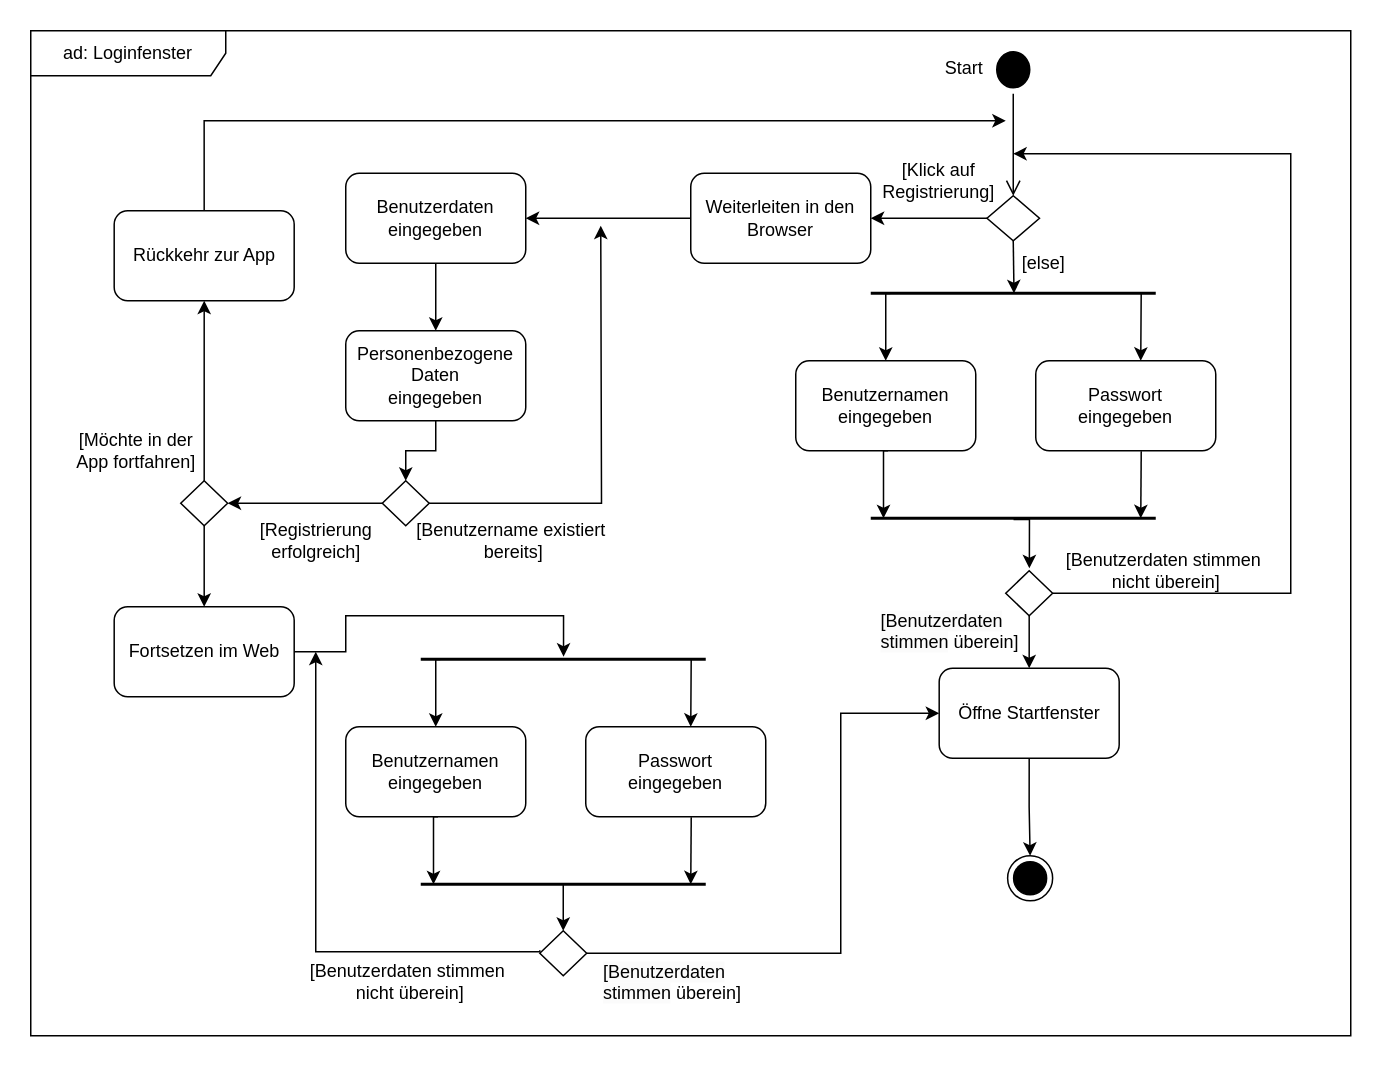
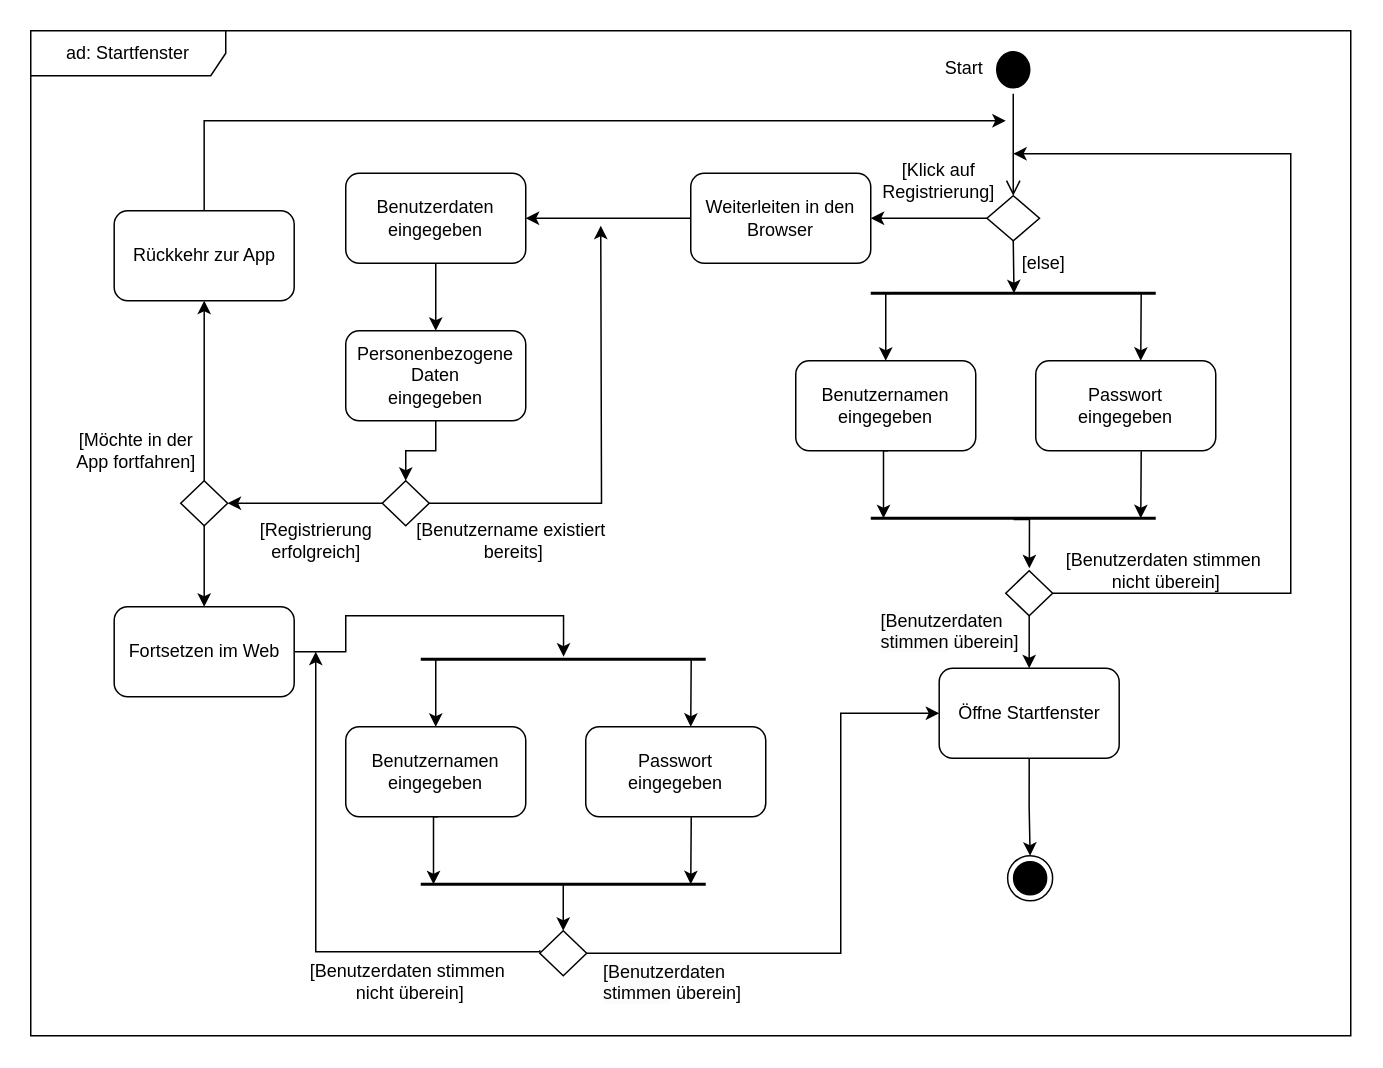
  <mxCell id="0" />
  <mxCell id="1" parent="0" />
  <mxCell id="2" value="" style="ellipse;html=1;shape=startState;fillColor=#000000;strokeColor=#000000;" vertex="1" parent="1"><mxGeometry x="660" y="30" width="30" height="32" as="geometry" /></mxCell>
  <mxCell id="3" value="" style="edgeStyle=orthogonalEdgeStyle;html=1;verticalAlign=bottom;endArrow=open;endSize=8;strokeColor=#000000;rounded=0;entryX=0.5;entryY=0;entryDx=0;entryDy=0;" edge="1" source="2" parent="1" target="19"><mxGeometry relative="1" as="geometry"><mxPoint x="676" y="140" as="targetPoint" /></mxGeometry></mxCell>
  <mxCell id="4" value="Benutzernamen&lt;br&gt;eingegeben" style="rounded=1;whiteSpace=wrap;html=1;" vertex="1" parent="1"><mxGeometry x="530" y="240" width="120" height="60" as="geometry" /></mxCell>
  <mxCell id="5" style="edgeStyle=orthogonalEdgeStyle;rounded=0;orthogonalLoop=1;jettySize=auto;html=1;exitX=0.05;exitY=0.513;exitDx=0;exitDy=0;exitPerimeter=0;entryX=0.5;entryY=0;entryDx=0;entryDy=0;" edge="1" parent="1" source="6" target="4"><mxGeometry relative="1" as="geometry"><mxPoint x="580" y="240" as="targetPoint" /><Array as="points"><mxPoint x="593" y="195" /><mxPoint x="590" y="195" /></Array></mxGeometry></mxCell>
  <mxCell id="6" value="" style="line;strokeWidth=2;html=1;" vertex="1" parent="1"><mxGeometry x="580" y="190" width="190" height="10" as="geometry" /></mxCell>
  <mxCell id="7" value="Passwort&lt;br&gt;eingegeben" style="rounded=1;whiteSpace=wrap;html=1;" vertex="1" parent="1"><mxGeometry x="690" y="240" width="120" height="60" as="geometry" /></mxCell>
  <mxCell id="8" style="edgeStyle=orthogonalEdgeStyle;rounded=0;orthogonalLoop=1;jettySize=auto;html=1;exitX=0.949;exitY=0.632;exitDx=0;exitDy=0;exitPerimeter=0;" edge="1" parent="1" source="6"><mxGeometry relative="1" as="geometry"><mxPoint x="751" y="196" as="sourcePoint" /><mxPoint x="760" y="240" as="targetPoint" /><Array as="points"><mxPoint x="760" y="195" /><mxPoint x="760" y="195" /></Array></mxGeometry></mxCell>
  <mxCell id="9" style="edgeStyle=orthogonalEdgeStyle;rounded=0;orthogonalLoop=1;jettySize=auto;html=1;exitX=0.058;exitY=0.542;exitDx=0;exitDy=0;exitPerimeter=0;entryX=0.5;entryY=0;entryDx=0;entryDy=0;" edge="1" parent="1"><mxGeometry relative="1" as="geometry"><mxPoint x="588.5" y="300" as="sourcePoint" /><mxPoint x="588.5" y="345" as="targetPoint" /><Array as="points"><mxPoint x="591.5" y="300" /><mxPoint x="588.5" y="300" /></Array></mxGeometry></mxCell>
  <mxCell id="10" style="edgeStyle=orthogonalEdgeStyle;rounded=0;orthogonalLoop=1;jettySize=auto;html=1;exitX=0.586;exitY=1.006;exitDx=0;exitDy=0;exitPerimeter=0;entryX=0.5;entryY=0;entryDx=0;entryDy=0;" edge="1" parent="1" source="7"><mxGeometry relative="1" as="geometry"><mxPoint x="762" y="301" as="sourcePoint" /><mxPoint x="760" y="345" as="targetPoint" /><Array as="points"><mxPoint x="760" y="300" /></Array></mxGeometry></mxCell>
  <mxCell id="11" style="edgeStyle=orthogonalEdgeStyle;rounded=0;orthogonalLoop=1;jettySize=auto;html=1;exitX=0.501;exitY=0.586;exitDx=0;exitDy=0;exitPerimeter=0;entryX=0.504;entryY=-0.054;entryDx=0;entryDy=0;entryPerimeter=0;" edge="1" parent="1" source="12" target="15"><mxGeometry relative="1" as="geometry"><Array as="points" /></mxGeometry></mxCell>
  <mxCell id="12" value="" style="line;strokeWidth=2;html=1;" vertex="1" parent="1"><mxGeometry x="580" y="340" width="190" height="10" as="geometry" /></mxCell>
  <mxCell id="13" style="edgeStyle=orthogonalEdgeStyle;rounded=0;orthogonalLoop=1;jettySize=auto;html=1;exitX=1;exitY=0.5;exitDx=0;exitDy=0;" edge="1" parent="1" source="15"><mxGeometry relative="1" as="geometry"><mxPoint x="675" y="102" as="targetPoint" /><Array as="points"><mxPoint x="860" y="395" /><mxPoint x="860" y="102" /></Array></mxGeometry></mxCell>
  <mxCell id="14" style="edgeStyle=orthogonalEdgeStyle;rounded=0;orthogonalLoop=1;jettySize=auto;html=1;exitX=0.5;exitY=1;exitDx=0;exitDy=0;entryX=0.5;entryY=0;entryDx=0;entryDy=0;" edge="1" parent="1" source="15" target="27"><mxGeometry relative="1" as="geometry"><mxPoint x="530" y="395" as="targetPoint" /></mxGeometry></mxCell>
  <mxCell id="15" value="" style="rhombus;whiteSpace=wrap;html=1;" vertex="1" parent="1"><mxGeometry x="670" y="380" width="31.25" height="30" as="geometry" /></mxCell>
  <mxCell id="16" value="[Benutzerdaten stimmen&lt;br&gt;&amp;nbsp;nicht überein]" style="text;html=1;align=center;verticalAlign=middle;resizable=0;points=[];autosize=1;strokeColor=none;fillColor=none;" vertex="1" parent="1"><mxGeometry x="700" y="360" width="150" height="40" as="geometry" /></mxCell>
  <mxCell id="17" value="Start" style="text;html=1;align=center;verticalAlign=middle;resizable=0;points=[];autosize=1;strokeColor=none;fillColor=none;" vertex="1" parent="1"><mxGeometry x="617" y="30" width="50" height="30" as="geometry" /></mxCell>
  <mxCell id="18" style="edgeStyle=orthogonalEdgeStyle;rounded=0;orthogonalLoop=1;jettySize=auto;html=1;exitX=0;exitY=0.5;exitDx=0;exitDy=0;entryX=1;entryY=0.5;entryDx=0;entryDy=0;" edge="1" parent="1" source="19" target="22"><mxGeometry relative="1" as="geometry" /></mxCell>
  <mxCell id="19" value="" style="rhombus;whiteSpace=wrap;html=1;" vertex="1" parent="1"><mxGeometry x="657.5" y="130" width="35" height="30" as="geometry" /></mxCell>
  <mxCell id="20" style="edgeStyle=orthogonalEdgeStyle;rounded=0;orthogonalLoop=1;jettySize=auto;html=1;exitX=0.5;exitY=1;exitDx=0;exitDy=0;" edge="1" parent="1" source="19"><mxGeometry relative="1" as="geometry"><mxPoint x="674.5" y="180" as="sourcePoint" /><mxPoint x="675.5" y="195" as="targetPoint" /></mxGeometry></mxCell>
  <mxCell id="21" style="edgeStyle=orthogonalEdgeStyle;rounded=0;orthogonalLoop=1;jettySize=auto;html=1;exitX=0;exitY=0.5;exitDx=0;exitDy=0;" edge="1" parent="1" source="22" target="29"><mxGeometry relative="1" as="geometry"><mxPoint x="330" y="145.333" as="targetPoint" /></mxGeometry></mxCell>
  <mxCell id="22" value="Weiterleiten in den&lt;br&gt;Browser" style="rounded=1;whiteSpace=wrap;html=1;" vertex="1" parent="1"><mxGeometry x="460" y="115" width="120" height="60" as="geometry" /></mxCell>
  <mxCell id="23" value="[Klick auf &lt;br&gt;Registrierung]" style="text;html=1;align=center;verticalAlign=middle;resizable=0;points=[];autosize=1;strokeColor=none;fillColor=none;" vertex="1" parent="1"><mxGeometry x="575" y="100" width="100" height="40" as="geometry" /></mxCell>
  <mxCell id="24" value="" style="ellipse;html=1;shape=endState;fillColor=#000000;strokeColor=#000000;" vertex="1" parent="1"><mxGeometry x="671.25" y="570" width="30" height="30" as="geometry" /></mxCell>
  <mxCell id="25" value="&lt;span style=&quot;color: rgb(0, 0, 0); font-family: Helvetica; font-size: 12px; font-style: normal; font-variant-ligatures: normal; font-variant-caps: normal; font-weight: 400; letter-spacing: normal; orphans: 2; text-align: center; text-indent: 0px; text-transform: none; widows: 2; word-spacing: 0px; -webkit-text-stroke-width: 0px; white-space: nowrap; background-color: rgb(251, 251, 251); text-decoration-thickness: initial; text-decoration-style: initial; text-decoration-color: initial; display: inline !important; float: none;&quot;&gt;[Benutzerdaten &lt;br&gt;stimmen&lt;/span&gt;&lt;span style=&quot;text-align: center; text-wrap: nowrap;&quot;&gt;&amp;nbsp;überein]&lt;/span&gt;" style="text;whiteSpace=wrap;html=1;" vertex="1" parent="1"><mxGeometry x="585" y="400" width="100" height="38" as="geometry" /></mxCell>
  <mxCell id="26" style="edgeStyle=orthogonalEdgeStyle;rounded=0;orthogonalLoop=1;jettySize=auto;html=1;exitX=0.5;exitY=1;exitDx=0;exitDy=0;entryX=0.5;entryY=0;entryDx=0;entryDy=0;" edge="1" parent="1" source="27" target="24"><mxGeometry relative="1" as="geometry" /></mxCell>
  <mxCell id="27" value="Öffne Startfenster" style="rounded=1;whiteSpace=wrap;html=1;" vertex="1" parent="1"><mxGeometry x="625.63" y="445" width="120" height="60" as="geometry" /></mxCell>
  <mxCell id="28" style="edgeStyle=orthogonalEdgeStyle;rounded=0;orthogonalLoop=1;jettySize=auto;html=1;exitX=0.5;exitY=1;exitDx=0;exitDy=0;" edge="1" parent="1" source="29" target="31"><mxGeometry relative="1" as="geometry"><mxPoint x="300.333" y="220" as="targetPoint" /></mxGeometry></mxCell>
  <mxCell id="29" value="Benutzerdaten eingegeben" style="rounded=1;whiteSpace=wrap;html=1;" vertex="1" parent="1"><mxGeometry x="230" y="115.003" width="120" height="60" as="geometry" /></mxCell>
  <mxCell id="30" style="edgeStyle=orthogonalEdgeStyle;rounded=0;orthogonalLoop=1;jettySize=auto;html=1;exitX=0.5;exitY=1;exitDx=0;exitDy=0;entryX=0.5;entryY=0;entryDx=0;entryDy=0;" edge="1" parent="1" source="31" target="35"><mxGeometry relative="1" as="geometry" /></mxCell>
  <mxCell id="31" value="Personenbezogene&lt;br&gt;Daten&lt;br&gt;eingegeben" style="rounded=1;whiteSpace=wrap;html=1;" vertex="1" parent="1"><mxGeometry x="230.003" y="220" width="120" height="60" as="geometry" /></mxCell>
  <mxCell id="32" value="[else]" style="text;html=1;align=center;verticalAlign=middle;resizable=0;points=[];autosize=1;strokeColor=none;fillColor=none;" vertex="1" parent="1"><mxGeometry x="670" y="160" width="50" height="30" as="geometry" /></mxCell>
  <mxCell id="33" style="edgeStyle=orthogonalEdgeStyle;rounded=0;orthogonalLoop=1;jettySize=auto;html=1;exitX=1;exitY=0.5;exitDx=0;exitDy=0;" edge="1" parent="1" source="35"><mxGeometry relative="1" as="geometry"><mxPoint x="400" y="150" as="targetPoint" /></mxGeometry></mxCell>
  <mxCell id="34" style="edgeStyle=orthogonalEdgeStyle;rounded=0;orthogonalLoop=1;jettySize=auto;html=1;exitX=0;exitY=0.5;exitDx=0;exitDy=0;entryX=1;entryY=0.5;entryDx=0;entryDy=0;" edge="1" parent="1" source="35" target="42"><mxGeometry relative="1" as="geometry"><mxPoint x="200" y="330" as="targetPoint" /></mxGeometry></mxCell>
  <mxCell id="35" value="" style="rhombus;whiteSpace=wrap;html=1;" vertex="1" parent="1"><mxGeometry x="254.38" y="320" width="31.25" height="30" as="geometry" /></mxCell>
  <mxCell id="36" value="[Benutzername existiert&lt;br&gt;&amp;nbsp;bereits]" style="text;html=1;align=center;verticalAlign=middle;resizable=0;points=[];autosize=1;strokeColor=none;fillColor=none;" vertex="1" parent="1"><mxGeometry x="265" y="340" width="150" height="40" as="geometry" /></mxCell>
  <mxCell id="37" style="edgeStyle=orthogonalEdgeStyle;rounded=0;orthogonalLoop=1;jettySize=auto;html=1;exitX=0.5;exitY=0;exitDx=0;exitDy=0;" edge="1" parent="1" source="38"><mxGeometry relative="1" as="geometry"><mxPoint x="670" y="80" as="targetPoint" /><Array as="points"><mxPoint x="136" y="80" /></Array></mxGeometry></mxCell>
  <mxCell id="38" value="Rückkehr zur App" style="rounded=1;whiteSpace=wrap;html=1;" vertex="1" parent="1"><mxGeometry x="75.63" y="140" width="120" height="60" as="geometry" /></mxCell>
  <mxCell id="39" value="[Registrierung &lt;br&gt;erfolgreich]" style="text;html=1;align=center;verticalAlign=middle;resizable=0;points=[];autosize=1;strokeColor=none;fillColor=none;" vertex="1" parent="1"><mxGeometry x="160" y="340" width="100" height="40" as="geometry" /></mxCell>
  <mxCell id="40" style="edgeStyle=orthogonalEdgeStyle;rounded=0;orthogonalLoop=1;jettySize=auto;html=1;exitX=0.5;exitY=0;exitDx=0;exitDy=0;entryX=0.5;entryY=1;entryDx=0;entryDy=0;" edge="1" parent="1" source="42" target="38"><mxGeometry relative="1" as="geometry" /></mxCell>
  <mxCell id="41" style="edgeStyle=orthogonalEdgeStyle;rounded=0;orthogonalLoop=1;jettySize=auto;html=1;exitX=0.5;exitY=1;exitDx=0;exitDy=0;entryX=0.5;entryY=0;entryDx=0;entryDy=0;" edge="1" parent="1" source="42" target="44"><mxGeometry relative="1" as="geometry"><mxPoint x="135" y="400" as="targetPoint" /></mxGeometry></mxCell>
  <mxCell id="42" value="" style="rhombus;whiteSpace=wrap;html=1;" vertex="1" parent="1"><mxGeometry x="120" y="320" width="31.25" height="30" as="geometry" /></mxCell>
  <mxCell id="43" value="[Möchte in der&lt;br&gt;App fortfahren]" style="text;html=1;align=center;verticalAlign=middle;resizable=0;points=[];autosize=1;strokeColor=none;fillColor=none;" vertex="1" parent="1"><mxGeometry x="40" y="280" width="100" height="40" as="geometry" /></mxCell>
  <mxCell id="44" value="Fortsetzen im Web" style="rounded=1;whiteSpace=wrap;html=1;" vertex="1" parent="1"><mxGeometry x="75.63" y="404" width="120" height="60" as="geometry" /></mxCell>
  <mxCell id="45" value="Benutzernamen&lt;br&gt;eingegeben" style="rounded=1;whiteSpace=wrap;html=1;" vertex="1" parent="1"><mxGeometry x="230" y="484" width="120" height="60" as="geometry" /></mxCell>
  <mxCell id="46" style="edgeStyle=orthogonalEdgeStyle;rounded=0;orthogonalLoop=1;jettySize=auto;html=1;exitX=0.05;exitY=0.513;exitDx=0;exitDy=0;exitPerimeter=0;entryX=0.5;entryY=0;entryDx=0;entryDy=0;" edge="1" parent="1" source="47" target="45"><mxGeometry relative="1" as="geometry"><mxPoint x="280" y="484" as="targetPoint" /><Array as="points"><mxPoint x="293" y="439" /><mxPoint x="290" y="439" /></Array></mxGeometry></mxCell>
  <mxCell id="47" value="" style="line;strokeWidth=2;html=1;" vertex="1" parent="1"><mxGeometry x="280" y="434" width="190" height="10" as="geometry" /></mxCell>
  <mxCell id="48" value="Passwort&lt;br&gt;eingegeben" style="rounded=1;whiteSpace=wrap;html=1;" vertex="1" parent="1"><mxGeometry x="390" y="484" width="120" height="60" as="geometry" /></mxCell>
  <mxCell id="49" style="edgeStyle=orthogonalEdgeStyle;rounded=0;orthogonalLoop=1;jettySize=auto;html=1;exitX=0.949;exitY=0.632;exitDx=0;exitDy=0;exitPerimeter=0;" edge="1" parent="1" source="47"><mxGeometry relative="1" as="geometry"><mxPoint x="451" y="440" as="sourcePoint" /><mxPoint x="460" y="484" as="targetPoint" /><Array as="points"><mxPoint x="460" y="439" /><mxPoint x="460" y="439" /></Array></mxGeometry></mxCell>
  <mxCell id="50" style="edgeStyle=orthogonalEdgeStyle;rounded=0;orthogonalLoop=1;jettySize=auto;html=1;exitX=0.058;exitY=0.542;exitDx=0;exitDy=0;exitPerimeter=0;entryX=0.5;entryY=0;entryDx=0;entryDy=0;" edge="1" parent="1"><mxGeometry relative="1" as="geometry"><mxPoint x="288.5" y="544" as="sourcePoint" /><mxPoint x="288.5" y="589" as="targetPoint" /><Array as="points"><mxPoint x="291.5" y="544" /><mxPoint x="288.5" y="544" /></Array></mxGeometry></mxCell>
  <mxCell id="51" style="edgeStyle=orthogonalEdgeStyle;rounded=0;orthogonalLoop=1;jettySize=auto;html=1;exitX=0.586;exitY=1.006;exitDx=0;exitDy=0;exitPerimeter=0;entryX=0.5;entryY=0;entryDx=0;entryDy=0;" edge="1" parent="1" source="48"><mxGeometry relative="1" as="geometry"><mxPoint x="462" y="545" as="sourcePoint" /><mxPoint x="460" y="589" as="targetPoint" /><Array as="points"><mxPoint x="460" y="544" /></Array></mxGeometry></mxCell>
  <mxCell id="52" style="edgeStyle=orthogonalEdgeStyle;rounded=0;orthogonalLoop=1;jettySize=auto;html=1;exitX=0.506;exitY=0.467;exitDx=0;exitDy=0;exitPerimeter=0;entryX=0.5;entryY=0;entryDx=0;entryDy=0;" edge="1" parent="1" source="53" target="57"><mxGeometry relative="1" as="geometry"><Array as="points"><mxPoint x="375" y="589" /></Array></mxGeometry></mxCell>
  <mxCell id="53" value="" style="line;strokeWidth=2;html=1;" vertex="1" parent="1"><mxGeometry x="280" y="584" width="190" height="10" as="geometry" /></mxCell>
  <mxCell id="54" style="edgeStyle=orthogonalEdgeStyle;rounded=0;orthogonalLoop=1;jettySize=auto;html=1;exitX=1;exitY=0.5;exitDx=0;exitDy=0;entryX=0.501;entryY=0.329;entryDx=0;entryDy=0;entryPerimeter=0;" edge="1" parent="1" source="44" target="47"><mxGeometry relative="1" as="geometry"><mxPoint x="380" y="420" as="targetPoint" /><Array as="points"><mxPoint x="230" y="434" /><mxPoint x="230" y="410" /><mxPoint x="375" y="410" /></Array></mxGeometry></mxCell>
  <mxCell id="55" style="edgeStyle=orthogonalEdgeStyle;rounded=0;orthogonalLoop=1;jettySize=auto;html=1;exitX=1;exitY=0.5;exitDx=0;exitDy=0;entryX=0;entryY=0.5;entryDx=0;entryDy=0;" edge="1" parent="1" source="57" target="27"><mxGeometry relative="1" as="geometry"><Array as="points"><mxPoint x="560" y="635" /><mxPoint x="560" y="475" /></Array></mxGeometry></mxCell>
  <mxCell id="56" style="edgeStyle=orthogonalEdgeStyle;rounded=0;orthogonalLoop=1;jettySize=auto;html=1;exitX=0;exitY=0.5;exitDx=0;exitDy=0;" edge="1" parent="1"><mxGeometry relative="1" as="geometry"><mxPoint x="210" y="434" as="targetPoint" /><mxPoint x="359.37" y="633" as="sourcePoint" /><Array as="points"><mxPoint x="359" y="634" /><mxPoint x="210" y="634" /><mxPoint x="210" y="438" /></Array></mxGeometry></mxCell>
  <mxCell id="57" value="" style="rhombus;whiteSpace=wrap;html=1;" vertex="1" parent="1"><mxGeometry x="359.37" y="620" width="31.25" height="30" as="geometry" /></mxCell>
  <mxCell id="58" value="[Benutzerdaten stimmen&lt;br&gt;&amp;nbsp;nicht überein]" style="text;html=1;align=center;verticalAlign=middle;resizable=0;points=[];autosize=1;strokeColor=none;fillColor=none;" vertex="1" parent="1"><mxGeometry x="195.63" y="634" width="150" height="40" as="geometry" /></mxCell>
  <mxCell id="59" value="&lt;span style=&quot;color: rgb(0, 0, 0); font-family: Helvetica; font-size: 12px; font-style: normal; font-variant-ligatures: normal; font-variant-caps: normal; font-weight: 400; letter-spacing: normal; orphans: 2; text-align: center; text-indent: 0px; text-transform: none; widows: 2; word-spacing: 0px; -webkit-text-stroke-width: 0px; white-space: nowrap; background-color: rgb(251, 251, 251); text-decoration-thickness: initial; text-decoration-style: initial; text-decoration-color: initial; display: inline !important; float: none;&quot;&gt;[Benutzerdaten &lt;br&gt;stimmen&lt;/span&gt;&lt;span style=&quot;text-align: center; text-wrap: nowrap;&quot;&gt;&amp;nbsp;überein]&lt;/span&gt;" style="text;whiteSpace=wrap;html=1;" vertex="1" parent="1"><mxGeometry x="400" y="634" width="100" height="38" as="geometry" /></mxCell>
- <mxCell id="60" value="ad: Loginfenster" style="shape=umlFrame;whiteSpace=wrap;html=1;pointerEvents=0;width=130;height=30;" vertex="1" parent="1"><mxGeometry x="20" width="880" height="670" as="geometry" y="20" /></mxCell>
+ <mxCell id="60" value="ad: Startfenster" style="shape=umlFrame;whiteSpace=wrap;html=1;pointerEvents=0;width=130;height=30;" vertex="1" parent="1"><mxGeometry x="20" width="880" height="670" as="geometry" y="20" /></mxCell>
